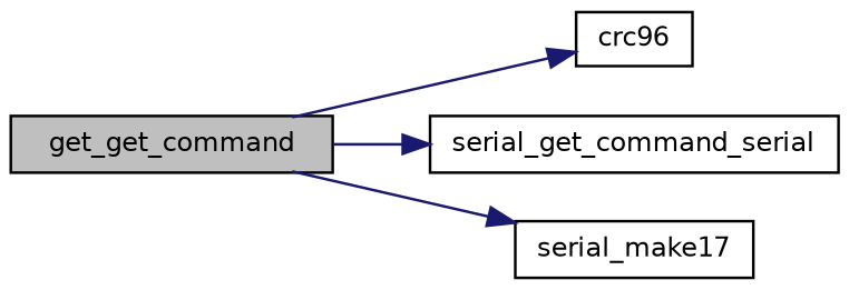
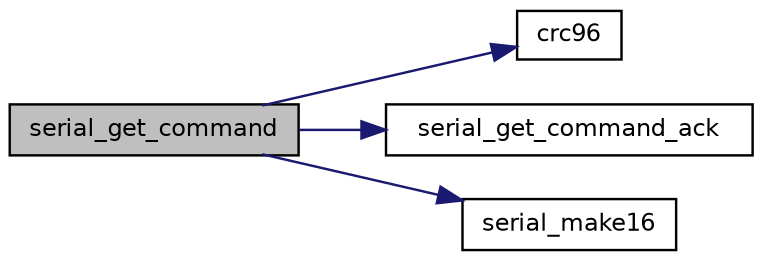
  digraph {
    rankdir=LR
    node [color=black fillcolor=white fontname=Helvetica fontsize=10 shape=record style=filled]
    edge [color=midnightblue fontname=Helvetica fontsize=10 labelfontname=Helvetica labelfontsize=10 style=solid]
-   n1 [fillcolor=grey75 fontcolor=black height=0.2 label=get_get_command width=0.4]
+   n1 [fillcolor=grey75 fontcolor=black height=0.2 label=serial_get_command width=0.4]
    n2 [height=0.2 label=crc96 width=0.4]
-   n3 [height=0.2 label=serial_get_command_serial width=0.4]
-   n4 [height=0.2 label=serial_make17 width=0.4]
+   n3 [height=0.2 label=serial_get_command_ack width=0.4]
+   n4 [height=0.2 label=serial_make16 width=0.4]
    n1 -> n2
    n1 -> n3
    n1 -> n4
  }
